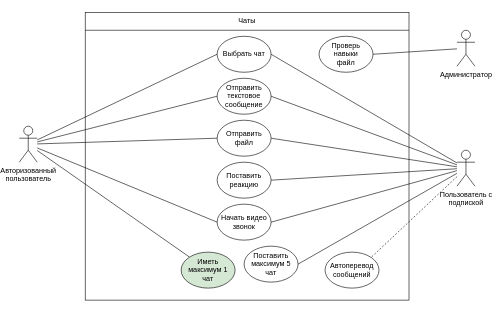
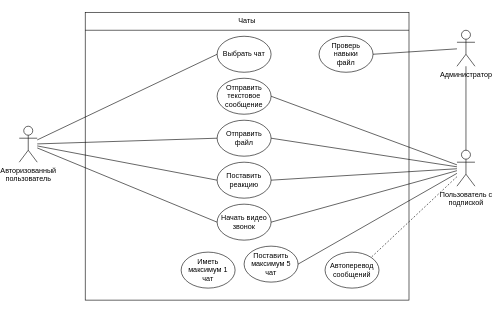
  <mxCell id="0" />
  <mxCell id="1" parent="0" />
  <mxCell id="2" value="Авторизованный&lt;div&gt;пользователь&lt;br&gt;&lt;br&gt;&lt;/div&gt;" style="shape=umlActor;verticalLabelPosition=bottom;verticalAlign=top;html=1;outlineConnect=0;" vertex="1" parent="1"><mxGeometry x="20" y="210" width="30" height="60" as="geometry" /></mxCell>
  <mxCell id="3" value="&lt;div&gt;Администратор&lt;br&gt;&lt;/div&gt;" style="shape=umlActor;verticalLabelPosition=bottom;verticalAlign=top;html=1;outlineConnect=0;" vertex="1" parent="1"><mxGeometry x="750" y="50" width="30" height="60" as="geometry" /></mxCell>
  <mxCell id="4" value="&lt;div&gt;Пользователь с&lt;/div&gt;&lt;div&gt;подпиской&lt;br&gt;&lt;/div&gt;" style="shape=umlActor;verticalLabelPosition=bottom;verticalAlign=top;html=1;outlineConnect=0;" vertex="1" parent="1"><mxGeometry x="750" y="250" width="30" height="60" as="geometry" /></mxCell>
  <mxCell id="5" value="" style="rounded=0;whiteSpace=wrap;html=1;" vertex="1" parent="1"><mxGeometry x="130" y="20" width="540" height="480" as="geometry" /></mxCell>
  <mxCell id="6" value="Чаты" style="text;html=1;align=center;verticalAlign=middle;whiteSpace=wrap;rounded=0;" vertex="1" parent="1"><mxGeometry x="130" y="20" width="540" height="30" as="geometry" /></mxCell>
  <mxCell id="7" value="Отправить текстовое&lt;div&gt;сообщение&lt;/div&gt;" style="ellipse;whiteSpace=wrap;html=1;" vertex="1" parent="1"><mxGeometry x="350" y="130" width="90" height="60" as="geometry" /></mxCell>
  <mxCell id="8" value="Отправить&lt;div&gt;файл&lt;/div&gt;" style="ellipse;whiteSpace=wrap;html=1;" vertex="1" parent="1"><mxGeometry x="350" y="200" width="90" height="60" as="geometry" /></mxCell>
  <mxCell id="9" value="Поставить реакцию" style="ellipse;whiteSpace=wrap;html=1;" vertex="1" parent="1"><mxGeometry x="350" y="270" width="90" height="60" as="geometry" /></mxCell>
  <mxCell id="10" value="Выбрать чат" style="ellipse;whiteSpace=wrap;html=1;" vertex="1" parent="1"><mxGeometry x="350" y="60" width="90" height="60" as="geometry" /></mxCell>
  <mxCell id="11" value="Начать видео&lt;br&gt;звонок" style="ellipse;whiteSpace=wrap;html=1;" vertex="1" parent="1"><mxGeometry x="350" y="340" width="90" height="60" as="geometry" /></mxCell>
  <mxCell id="12" style="rounded=0;orthogonalLoop=1;jettySize=auto;html=1;entryX=0;entryY=0.5;entryDx=0;entryDy=0;endArrow=none;endFill=0;" edge="1" parent="1" source="2" target="10"><mxGeometry relative="1" as="geometry" /></mxCell>
- <mxCell id="13" style="rounded=0;orthogonalLoop=1;jettySize=auto;html=1;entryX=0;entryY=0.5;entryDx=0;entryDy=0;endArrow=none;endFill=0;" edge="1" parent="1" source="2" target="7"><mxGeometry relative="1" as="geometry"><mxPoint x="60" y="242" as="sourcePoint" /><mxPoint x="360" y="80" as="targetPoint" /></mxGeometry></mxCell>
  <mxCell id="14" style="rounded=0;orthogonalLoop=1;jettySize=auto;html=1;entryX=0;entryY=0.5;entryDx=0;entryDy=0;endArrow=none;endFill=0;" edge="1" parent="1" source="2" target="8"><mxGeometry relative="1" as="geometry"><mxPoint x="60" y="245" as="sourcePoint" /><mxPoint x="360" y="150" as="targetPoint" /></mxGeometry></mxCell>
- <mxCell id="15" style="rounded=0;orthogonalLoop=1;jettySize=auto;html=1;endArrow=none;endFill=0;" edge="1" parent="1" source="2" target="17"><mxGeometry relative="1" as="geometry"><mxPoint x="70" y="255" as="sourcePoint" /><mxPoint x="370" y="160" as="targetPoint" /></mxGeometry></mxCell>
+ <mxCell id="15" style="rounded=0;orthogonalLoop=1;jettySize=auto;html=1;entryX=0;entryY=0.5;entryDx=0;entryDy=0;endArrow=none;endFill=0;" edge="1" parent="1" source="2" target="9"><mxGeometry relative="1" as="geometry"><mxPoint x="70" y="255" as="sourcePoint" /><mxPoint x="370" y="160" as="targetPoint" /></mxGeometry></mxCell>
  <mxCell id="16" style="rounded=0;orthogonalLoop=1;jettySize=auto;html=1;entryX=0;entryY=0.5;entryDx=0;entryDy=0;endArrow=none;endFill=0;" edge="1" parent="1" source="2" target="11"><mxGeometry relative="1" as="geometry"><mxPoint x="80" y="265" as="sourcePoint" /><mxPoint x="380" y="170" as="targetPoint" /></mxGeometry></mxCell>
- <mxCell id="17" value="Иметь&lt;div&gt;максимум 1&lt;/div&gt;&lt;div&gt;чат&lt;/div&gt;" style="ellipse;whiteSpace=wrap;html=1;fillColor=#d5e8d4;" vertex="1" parent="1"><mxGeometry x="290" y="420" width="90" height="60" as="geometry" /></mxCell>
+ <mxCell id="17" value="Иметь&lt;div&gt;максимум 1&lt;/div&gt;&lt;div&gt;чат&lt;/div&gt;" style="ellipse;whiteSpace=wrap;html=1;" vertex="1" parent="1"><mxGeometry x="290" y="420" width="90" height="60" as="geometry" /></mxCell>
  <mxCell id="18" value="Поставить&lt;div&gt;максимум 5&lt;/div&gt;&lt;div&gt;чат&lt;/div&gt;" style="ellipse;whiteSpace=wrap;html=1;" vertex="1" parent="1"><mxGeometry x="395" y="410" width="90" height="60" as="geometry" /></mxCell>
  <mxCell id="19" style="rounded=0;orthogonalLoop=1;jettySize=auto;html=1;entryX=1;entryY=0.5;entryDx=0;entryDy=0;endArrow=none;endFill=0;" edge="1" parent="1" source="4" target="18"><mxGeometry relative="1" as="geometry" /></mxCell>
  <mxCell id="20" style="rounded=0;orthogonalLoop=1;jettySize=auto;html=1;entryX=1;entryY=0.5;entryDx=0;entryDy=0;endArrow=none;endFill=0;" edge="1" parent="1" source="4" target="11"><mxGeometry relative="1" as="geometry"><mxPoint x="760" y="412" as="sourcePoint" /><mxPoint x="510" y="440" as="targetPoint" /></mxGeometry></mxCell>
  <mxCell id="21" style="rounded=0;orthogonalLoop=1;jettySize=auto;html=1;entryX=1;entryY=0.5;entryDx=0;entryDy=0;endArrow=none;endFill=0;" edge="1" parent="1" source="4" target="9"><mxGeometry relative="1" as="geometry"><mxPoint x="770" y="422" as="sourcePoint" /><mxPoint x="520" y="450" as="targetPoint" /></mxGeometry></mxCell>
  <mxCell id="22" style="rounded=0;orthogonalLoop=1;jettySize=auto;html=1;entryX=1;entryY=0.5;entryDx=0;entryDy=0;endArrow=none;endFill=0;" edge="1" parent="1" source="4" target="8"><mxGeometry relative="1" as="geometry"><mxPoint x="780" y="432" as="sourcePoint" /><mxPoint x="530" y="460" as="targetPoint" /></mxGeometry></mxCell>
  <mxCell id="23" style="rounded=0;orthogonalLoop=1;jettySize=auto;html=1;entryX=1;entryY=0.5;entryDx=0;entryDy=0;endArrow=none;endFill=0;" edge="1" parent="1" source="4" target="7"><mxGeometry relative="1" as="geometry"><mxPoint x="790" y="442" as="sourcePoint" /><mxPoint x="540" y="470" as="targetPoint" /></mxGeometry></mxCell>
- <mxCell id="24" style="rounded=0;orthogonalLoop=1;jettySize=auto;html=1;entryX=1;entryY=0.5;entryDx=0;entryDy=0;endArrow=none;endFill=0;" edge="1" parent="1" source="4" target="10"><mxGeometry relative="1" as="geometry"><mxPoint x="800" y="452" as="sourcePoint" /><mxPoint x="550" y="480" as="targetPoint" /></mxGeometry></mxCell>
+ <mxCell id="24" style="rounded=0;orthogonalLoop=1;jettySize=auto;html=1;endArrow=none;endFill=0;" edge="1" parent="1" source="4" target="3"><mxGeometry relative="1" as="geometry"><mxPoint x="800" y="452" as="sourcePoint" /><mxPoint x="550" y="480" as="targetPoint" /></mxGeometry></mxCell>
  <mxCell id="25" value="Проверь&lt;div&gt;навыки&lt;/div&gt;&lt;div&gt;файл&lt;/div&gt;" style="ellipse;whiteSpace=wrap;html=1;" vertex="1" parent="1"><mxGeometry x="520" y="60" width="90" height="60" as="geometry" /></mxCell>
  <mxCell id="26" style="rounded=0;orthogonalLoop=1;jettySize=auto;html=1;entryX=1;entryY=0.5;entryDx=0;entryDy=0;endArrow=none;endFill=0;" edge="1" parent="1" source="3" target="25"><mxGeometry relative="1" as="geometry"><mxPoint x="760" y="280" as="sourcePoint" /><mxPoint x="450" y="80" as="targetPoint" /></mxGeometry></mxCell>
  <mxCell id="27" value="" style="endArrow=none;html=1;rounded=0;exitX=0;exitY=1;exitDx=0;exitDy=0;entryX=1;entryY=1;entryDx=0;entryDy=0;" edge="1" parent="1" source="6" target="6"><mxGeometry width="50" height="50" relative="1" as="geometry"><mxPoint x="440" y="220" as="sourcePoint" /><mxPoint x="490" y="170" as="targetPoint" /></mxGeometry></mxCell>
  <mxCell id="28" value="Автоперевод&lt;div&gt;сообщений&lt;/div&gt;" style="ellipse;whiteSpace=wrap;html=1;" vertex="1" parent="1"><mxGeometry x="530" y="420" width="90" height="60" as="geometry" /></mxCell>
  <mxCell id="29" style="rounded=0;orthogonalLoop=1;jettySize=auto;html=1;entryX=1;entryY=0;entryDx=0;entryDy=0;endArrow=none;endFill=0;dashed=1;" edge="1" parent="1" source="4" target="28"><mxGeometry relative="1" as="geometry"><mxPoint x="760" y="300" as="sourcePoint" /><mxPoint x="510" y="460" as="targetPoint" /></mxGeometry></mxCell>
